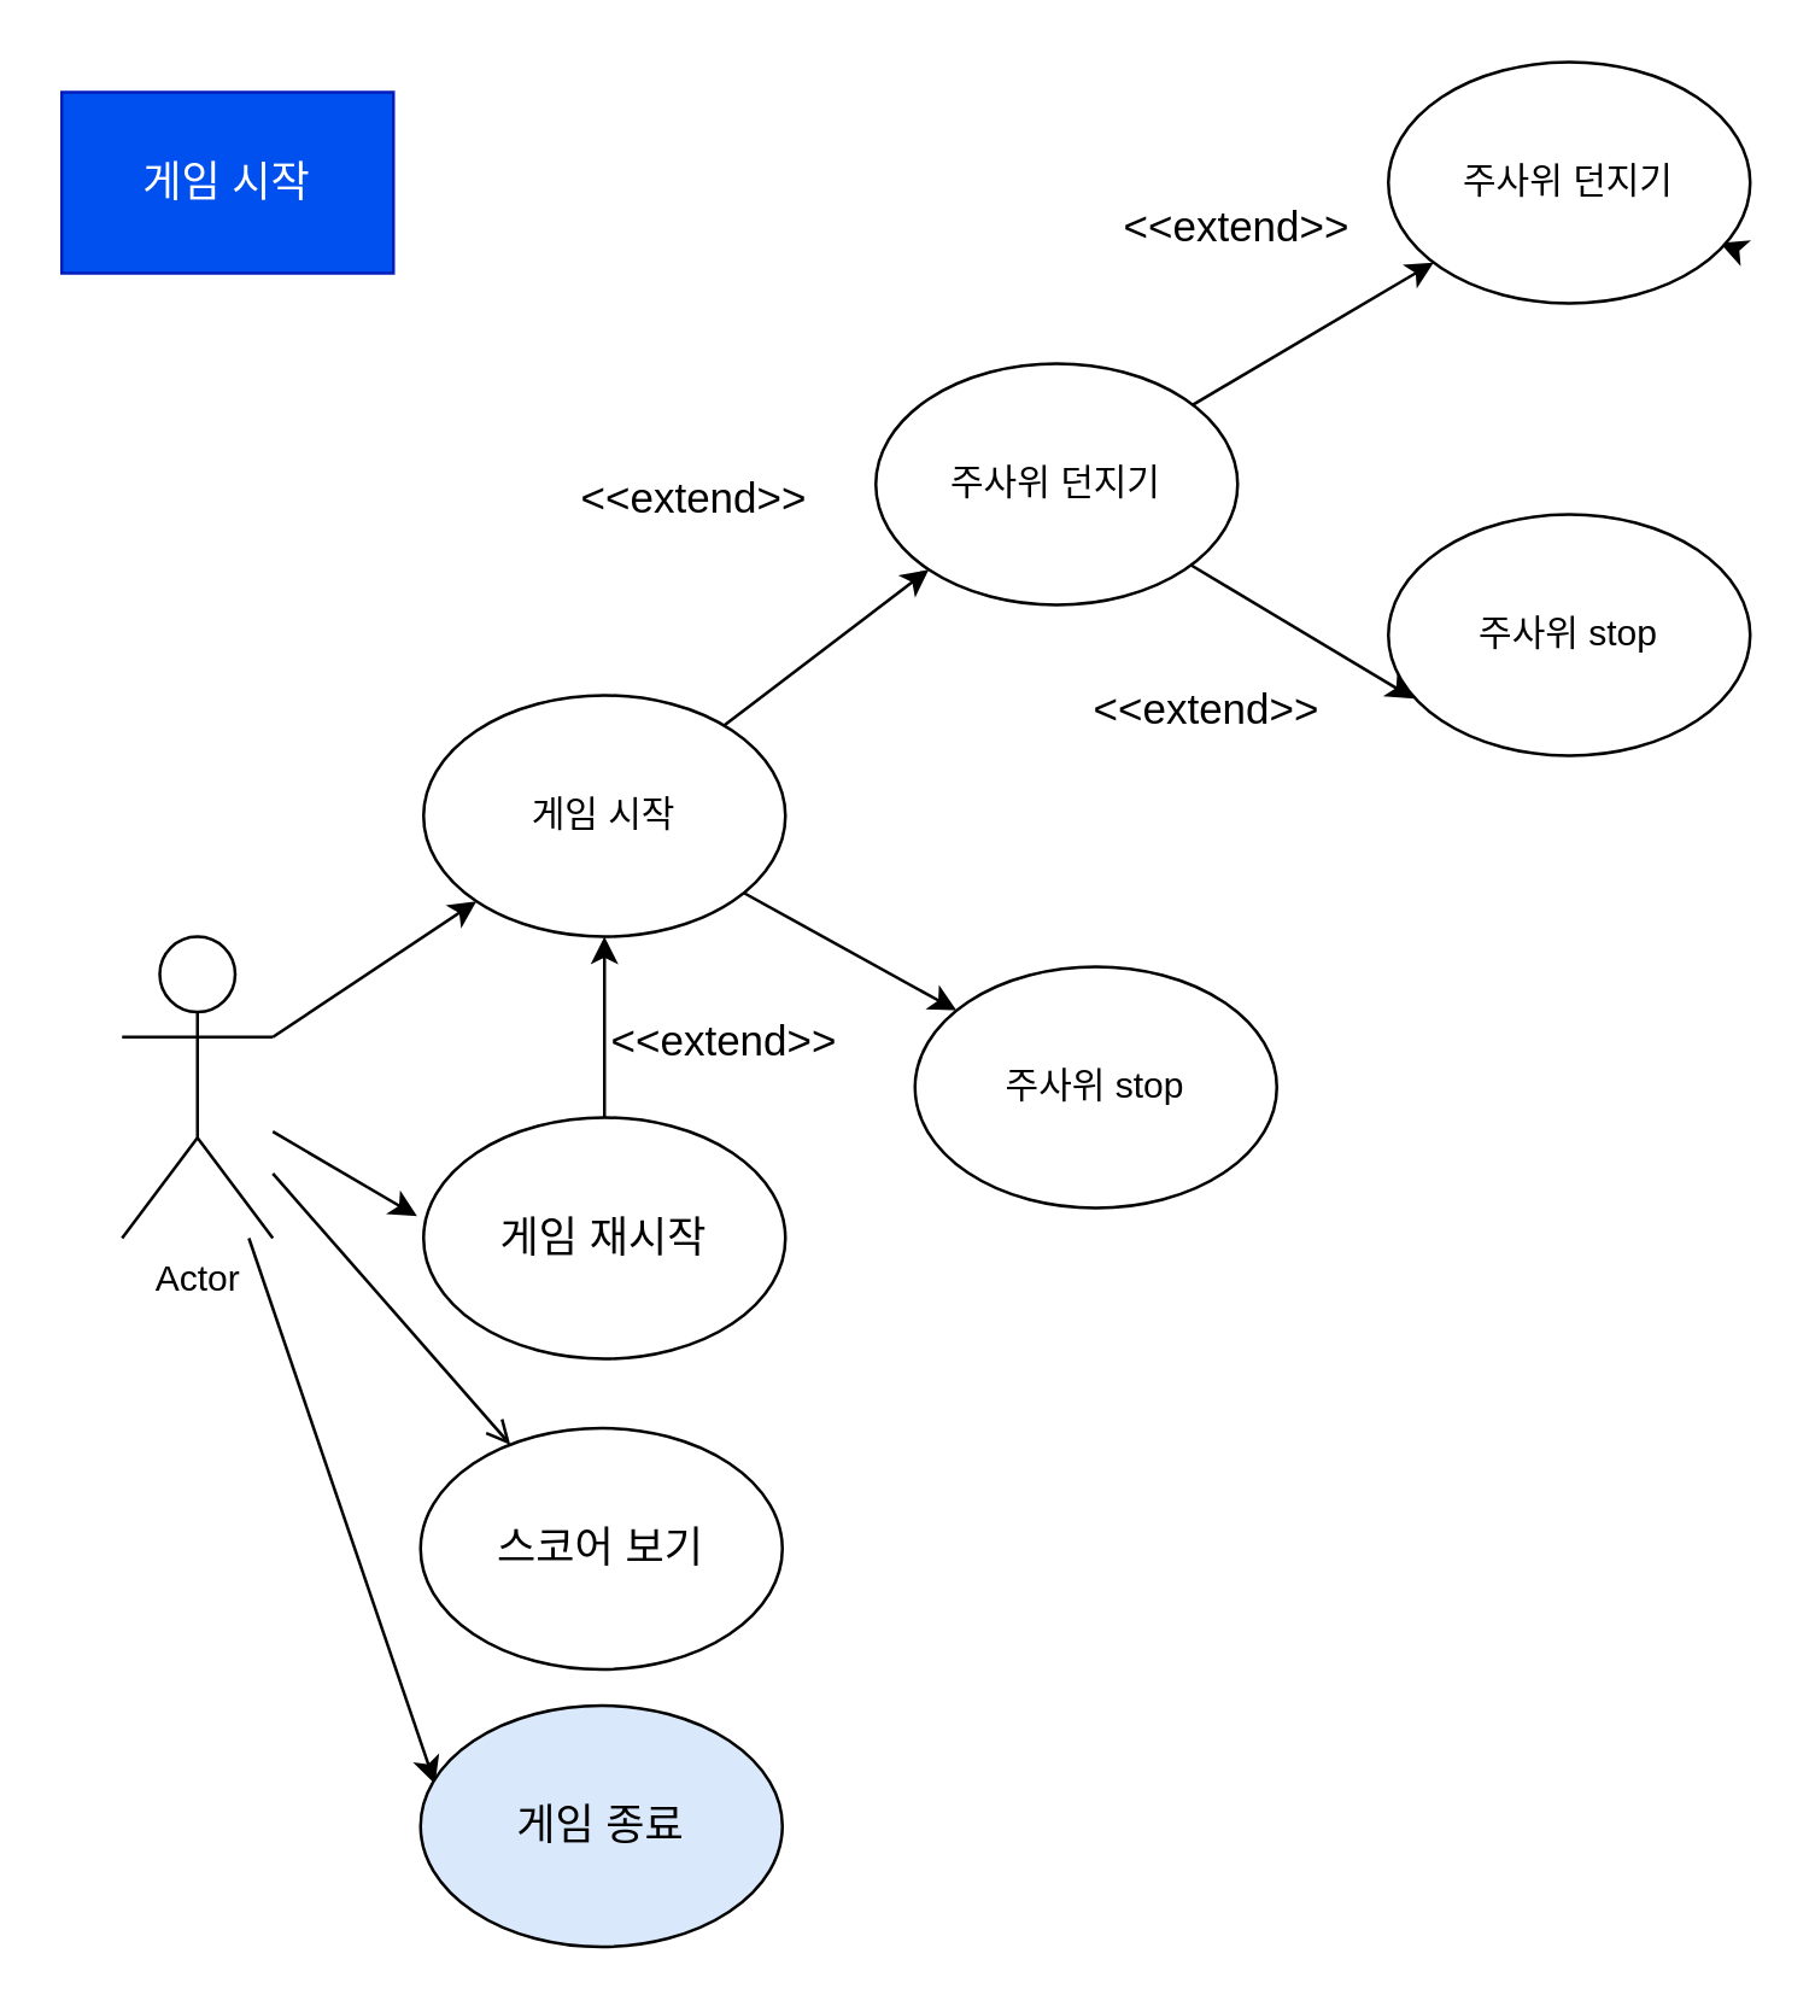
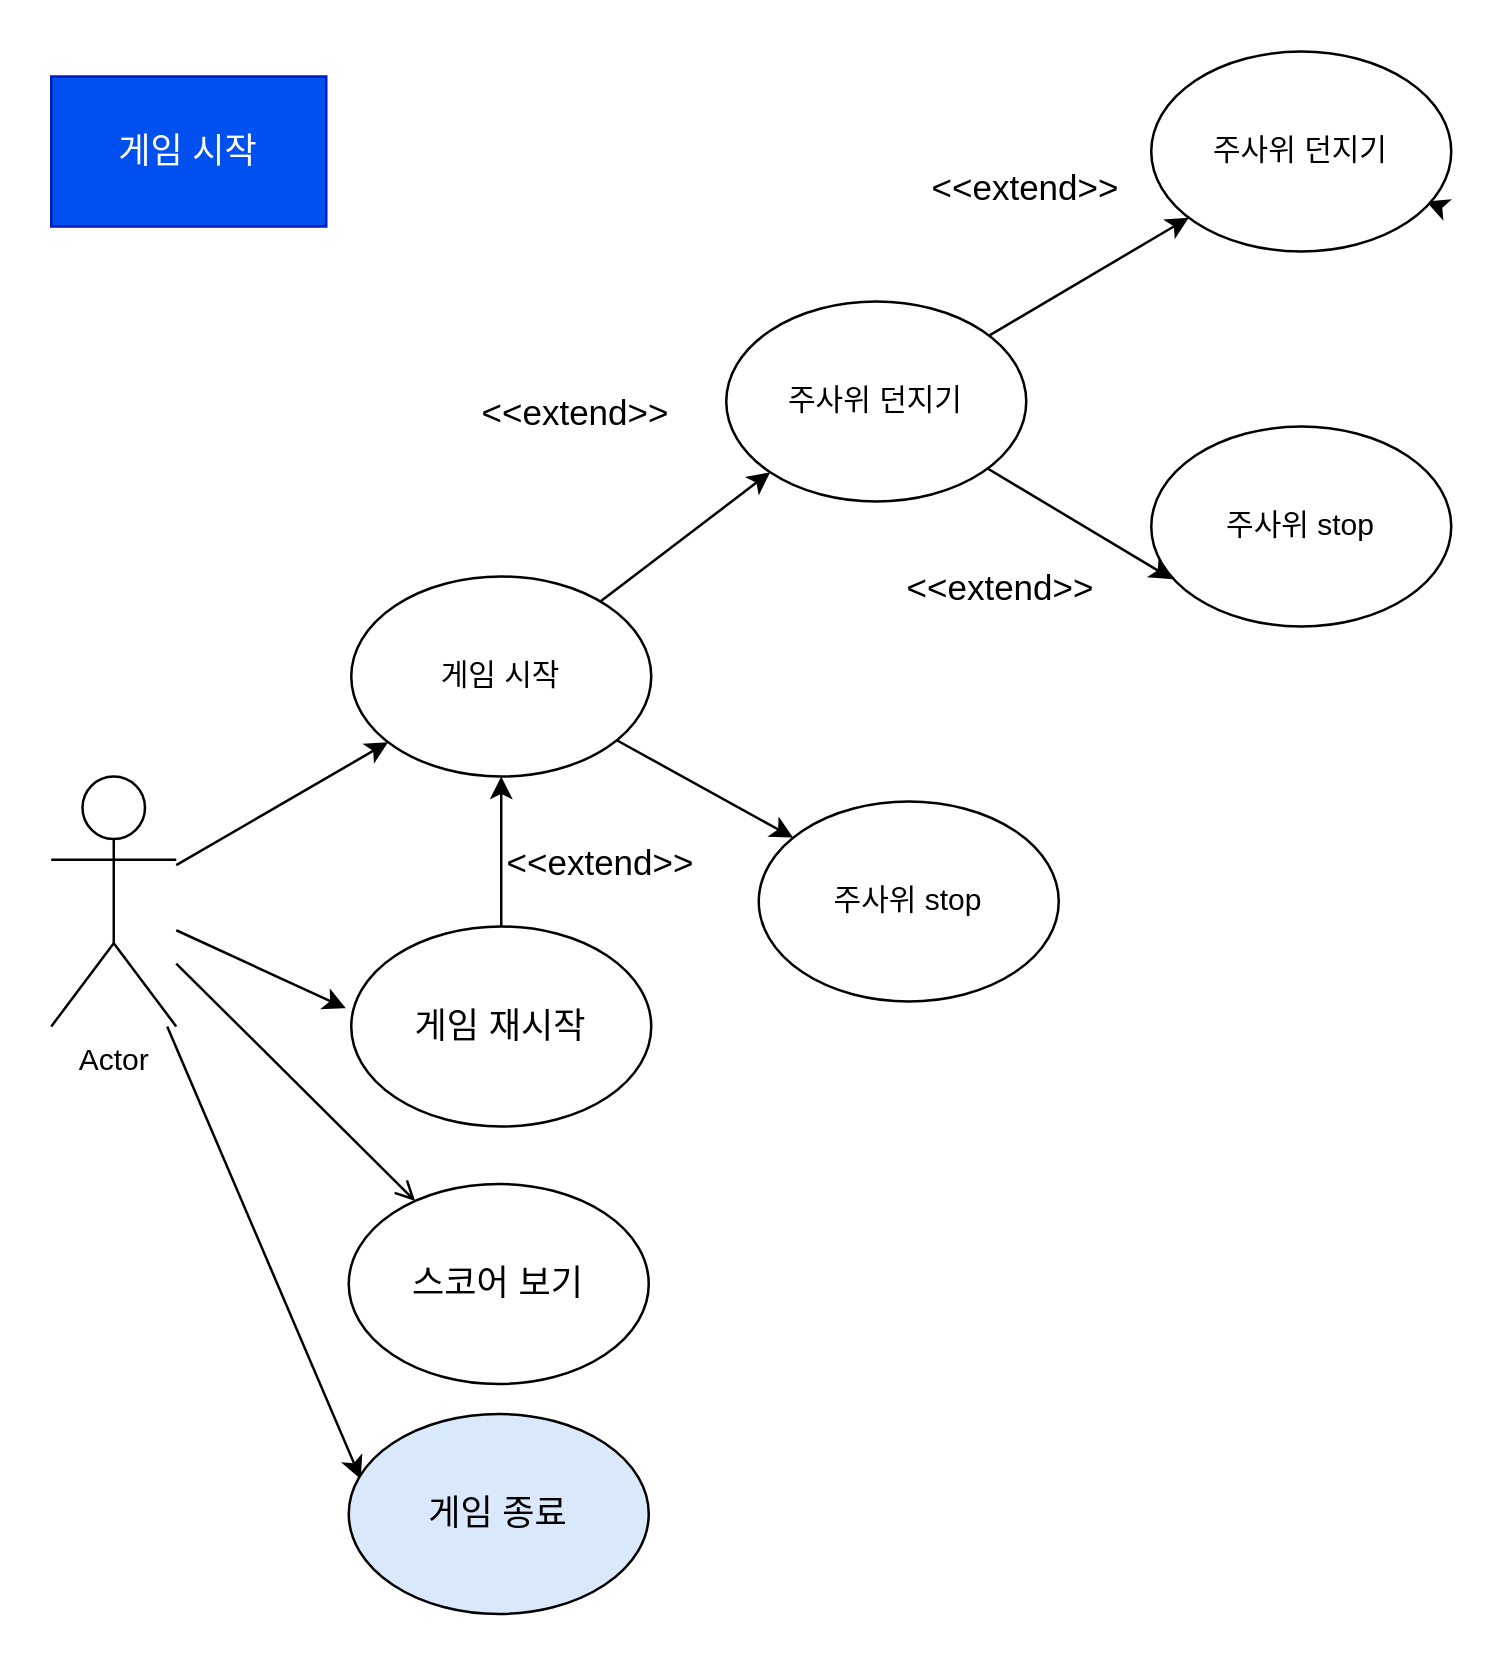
  <mxCell id="0" />
  <mxCell id="1" parent="0" />
  <mxCell id="2" style="edgeStyle=none;html=1;fontSize=14;" parent="1" source="6" target="9" edge="1"><mxGeometry relative="1" as="geometry" /></mxCell>
  <mxCell id="3" style="edgeStyle=none;html=1;entryX=-0.018;entryY=0.409;entryDx=0;entryDy=0;entryPerimeter=0;fontSize=14;" parent="1" source="6" target="21" edge="1"><mxGeometry relative="1" as="geometry" /></mxCell>
  <mxCell id="4" style="edgeStyle=none;html=1;entryX=0.04;entryY=0.325;entryDx=0;entryDy=0;entryPerimeter=0;fontSize=14;" parent="1" source="6" target="22" edge="1"><mxGeometry relative="1" as="geometry" /></mxCell>
  <mxCell id="5" style="edgeStyle=none;html=1;fontSize=14;endArrow=open;" parent="1" source="6" target="25" edge="1"><mxGeometry relative="1" as="geometry" /></mxCell>
- <mxCell id="6" value="Actor" style="shape=umlActor;verticalLabelPosition=bottom;verticalAlign=top;html=1;outlineConnect=0;" parent="1" vertex="1"><mxGeometry x="40" y="310" width="50" height="100" as="geometry" /></mxCell>
+ <mxCell id="6" value="Actor" style="shape=umlActor;verticalLabelPosition=bottom;verticalAlign=top;html=1;outlineConnect=0;" parent="1" vertex="1"><mxGeometry x="20" y="310" width="50" height="100" as="geometry" /></mxCell>
  <mxCell id="7" style="edgeStyle=none;html=1;entryX=0;entryY=1;entryDx=0;entryDy=0;" parent="1" source="9" target="12" edge="1"><mxGeometry relative="1" as="geometry" /></mxCell>
  <mxCell id="8" style="edgeStyle=none;html=1;" parent="1" source="9" target="15" edge="1"><mxGeometry relative="1" as="geometry" /></mxCell>
  <mxCell id="9" value="게임 시작" style="ellipse;whiteSpace=wrap;html=1;" parent="1" vertex="1"><mxGeometry x="140" y="230" width="120" height="80" as="geometry" /></mxCell>
  <mxCell id="10" style="edgeStyle=none;html=1;" parent="1" source="12" target="14" edge="1"><mxGeometry relative="1" as="geometry" /></mxCell>
  <mxCell id="11" style="edgeStyle=none;html=1;entryX=0.071;entryY=0.764;entryDx=0;entryDy=0;entryPerimeter=0;" parent="1" source="12" target="16" edge="1"><mxGeometry relative="1" as="geometry" /></mxCell>
  <mxCell id="12" value="주사위 던지기" style="ellipse;whiteSpace=wrap;html=1;" parent="1" vertex="1"><mxGeometry x="290" y="120" width="120" height="80" as="geometry" /></mxCell>
  <mxCell id="13" style="edgeStyle=none;html=1;" parent="1" source="14" edge="1"><mxGeometry relative="1" as="geometry"><mxPoint x="570" y="80" as="targetPoint" /></mxGeometry></mxCell>
  <mxCell id="14" value="주사위 던지기" style="ellipse;whiteSpace=wrap;html=1;" parent="1" vertex="1"><mxGeometry x="460" y="20" width="120" height="80" as="geometry" /></mxCell>
  <mxCell id="15" value="주사위 stop" style="ellipse;whiteSpace=wrap;html=1;" parent="1" vertex="1"><mxGeometry x="303" y="320" width="120" height="80" as="geometry" /></mxCell>
  <mxCell id="16" value="주사위 stop" style="ellipse;whiteSpace=wrap;html=1;" parent="1" vertex="1"><mxGeometry x="460" y="170" width="120" height="80" as="geometry" /></mxCell>
  <mxCell id="17" value="&lt;font style=&quot;font-size: 14px&quot;&gt;&amp;lt;&amp;lt;extend&amp;gt;&amp;gt;&lt;/font&gt;" style="text;html=1;strokeColor=none;fillColor=none;align=center;verticalAlign=middle;whiteSpace=wrap;rounded=0;" parent="1" vertex="1"><mxGeometry x="380" y="60" width="60" height="30" as="geometry" /></mxCell>
  <mxCell id="18" value="&lt;font style=&quot;font-size: 14px&quot;&gt;&amp;lt;&amp;lt;extend&amp;gt;&amp;gt;&lt;/font&gt;" style="text;html=1;strokeColor=none;fillColor=none;align=center;verticalAlign=middle;whiteSpace=wrap;rounded=0;" parent="1" vertex="1"><mxGeometry x="370" y="220" width="60" height="30" as="geometry" /></mxCell>
  <mxCell id="19" value="&lt;span style=&quot;font-size: 14px&quot;&gt;게임 시작&lt;/span&gt;" style="text;html=1;strokeColor=#001DBC;fillColor=#0050ef;align=center;verticalAlign=middle;whiteSpace=wrap;rounded=0;fontColor=#ffffff;" parent="1" vertex="1"><mxGeometry x="20" y="30" width="110" height="60" as="geometry" /></mxCell>
  <mxCell id="20" style="edgeStyle=none;html=1;entryX=0.5;entryY=1;entryDx=0;entryDy=0;fontSize=14;" parent="1" source="21" target="9" edge="1"><mxGeometry relative="1" as="geometry" /></mxCell>
  <mxCell id="21" value="게임 재시작" style="ellipse;whiteSpace=wrap;html=1;fontSize=14;" parent="1" vertex="1"><mxGeometry x="140" y="370" width="120" height="80" as="geometry" /></mxCell>
  <mxCell id="22" value="게임 종료" style="ellipse;whiteSpace=wrap;html=1;fontSize=14;fillColor=#dae8fc;" parent="1" vertex="1"><mxGeometry x="139" y="565" width="120" height="80" as="geometry" /></mxCell>
  <mxCell id="23" value="&amp;lt;&amp;lt;extend&amp;gt;&amp;gt;" style="text;html=1;strokeColor=none;fillColor=none;align=center;verticalAlign=middle;whiteSpace=wrap;rounded=0;fontSize=14;" parent="1" vertex="1"><mxGeometry x="200" y="150" width="60" height="30" as="geometry" /></mxCell>
  <mxCell id="24" value="&amp;lt;&amp;lt;extend&amp;gt;&amp;gt;" style="text;html=1;strokeColor=none;fillColor=none;align=center;verticalAlign=middle;whiteSpace=wrap;rounded=0;fontSize=14;" parent="1" vertex="1"><mxGeometry x="210" y="330" width="60" height="30" as="geometry" /></mxCell>
  <mxCell id="25" value="스코어 보기" style="ellipse;whiteSpace=wrap;html=1;fontSize=14;" parent="1" vertex="1"><mxGeometry x="139" y="473" width="120" height="80" as="geometry" /></mxCell>
